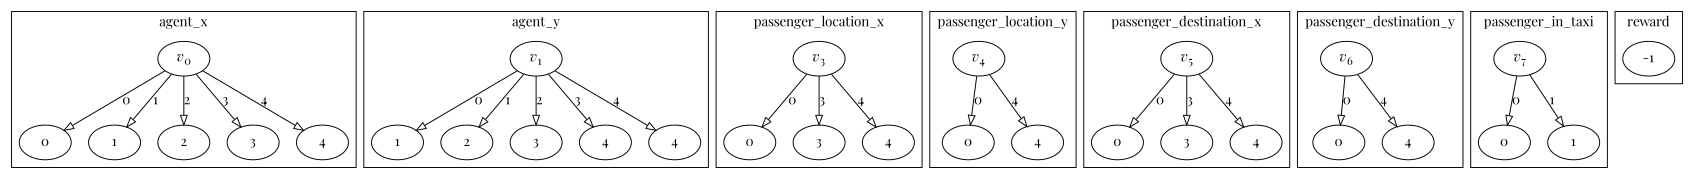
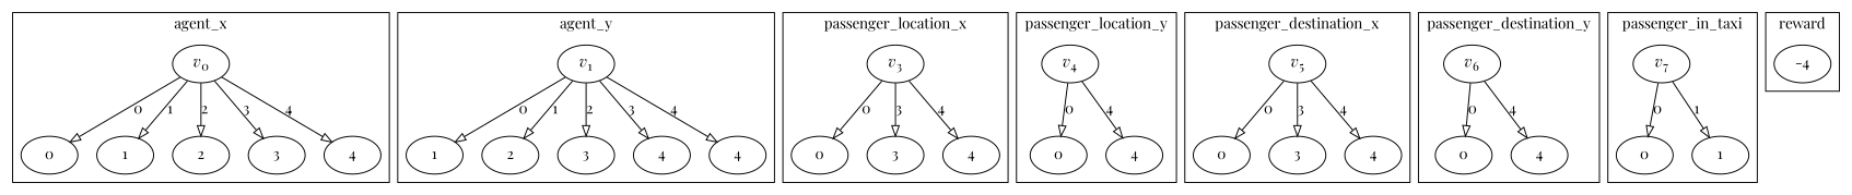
  digraph {
    fontname="Playfair Display"
    node [fontname="Playfair Display"]
    edge [arrowhead=empty fontname="Playfair Display"]
    n1 [label=<<i>v</i><sub>0</sub>>]
    n2 [label=<0>]
    n3 [label=<1>]
    n4 [label=<2>]
    n5 [label=<3>]
    n6 [label=<4>]
    n7 [label=<<i>v</i><sub>1</sub>>]
    n8 [label=<1>]
    n9 [label=<2>]
    n10 [label=<3>]
    n11 [label=<4>]
    n12 [label=<4>]
    n13 [label=<<i>v</i><sub>3</sub>>]
    n14 [label=<0>]
    n15 [label=<3>]
    n16 [label=<4>]
    n17 [label=<<i>v</i><sub>4</sub>>]
    n18 [label=<0>]
    n19 [label=<4>]
    n20 [label=<<i>v</i><sub>5</sub>>]
    n21 [label=<0>]
    n22 [label=<3>]
    n23 [label=<4>]
    n24 [label=<<i>v</i><sub>6</sub>>]
    n25 [label=<0>]
    n26 [label=<4>]
    n27 [label=<<i>v</i><sub>7</sub>>]
    n28 [label=<0>]
    n29 [label=<1>]
-   n30 [label=-1]
+   n30 [label=-4]
    subgraph cluster_1 {
      label=agent_x
      n1
      n2
      n3
      n4
      n5
      n6
    }
    subgraph cluster_2 {
      label=agent_y
      n7
      n8
      n9
      n10
      n11
      n12
    }
    subgraph cluster_3 {
      label=passenger_location_x
      n13
      n14
      n15
      n16
    }
    subgraph cluster_4 {
      label=passenger_location_y
      n17
      n18
      n19
    }
    subgraph cluster_5 {
      label=passenger_destination_x
      n20
      n21
      n22
      n23
    }
    subgraph cluster_6 {
      label=passenger_destination_y
      n24
      n25
      n26
    }
    subgraph cluster_7 {
      label=passenger_in_taxi
      n27
      n28
      n29
    }
    subgraph cluster_8 {
      label=reward
      n30
    }
    n1 -> n2 [label=<0>]
    n1 -> n3 [label=<1>]
    n1 -> n4 [label=<2>]
    n1 -> n5 [label=<3>]
    n1 -> n6 [label=<4>]
    n7 -> n8 [label=<0>]
    n7 -> n9 [label=<1>]
    n7 -> n10 [label=<2>]
    n7 -> n11 [label=<3>]
    n7 -> n12 [label=<4>]
    n13 -> n14 [label=<0>]
    n13 -> n15 [label=<3>]
    n13 -> n16 [label=<4>]
    n17 -> n18 [label=<0>]
    n17 -> n19 [label=<4>]
    n20 -> n21 [label=<0>]
    n20 -> n22 [label=<3>]
    n20 -> n23 [label=<4>]
    n24 -> n25 [label=<0>]
    n24 -> n26 [label=<4>]
    n27 -> n28 [label=<0>]
    n27 -> n29 [label=<1>]
  }
